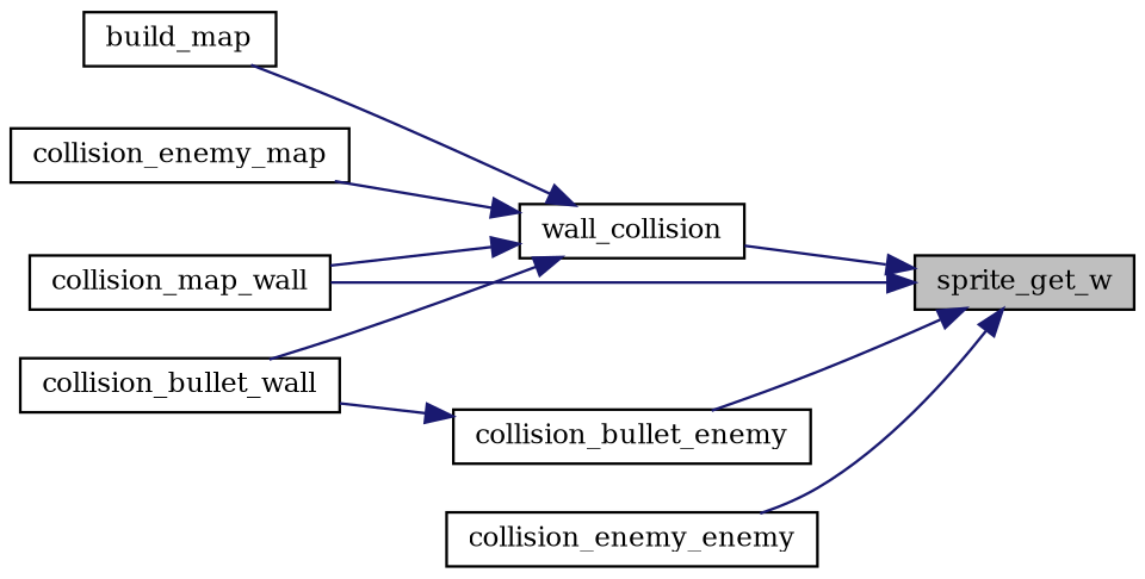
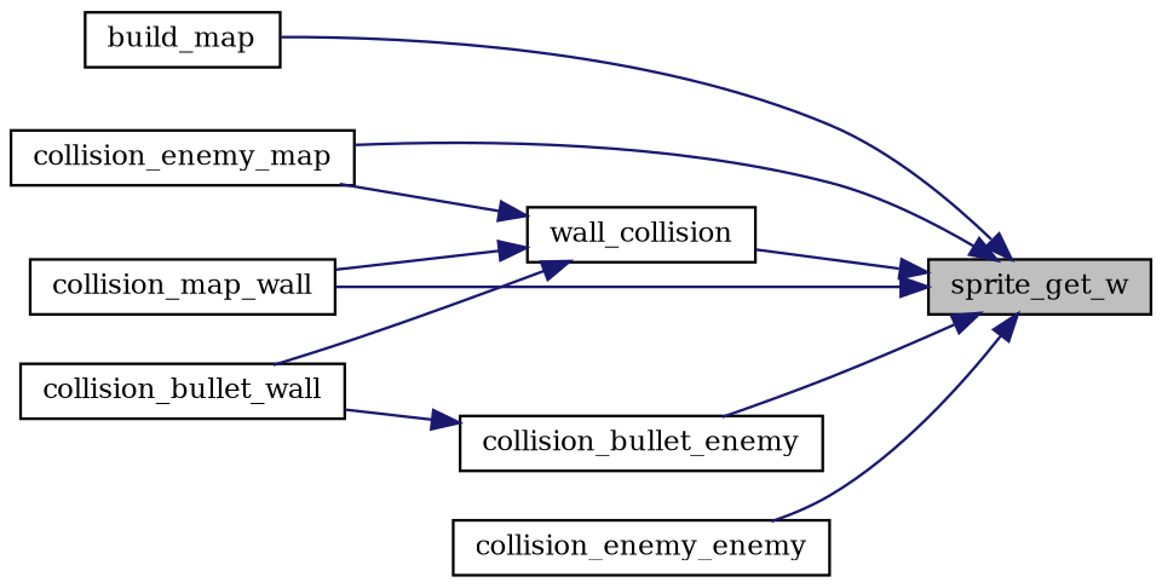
  digraph {
    fontname="DejaVu Serif"
    rankdir=RL
    node [color=black fillcolor=white fontname="DejaVu Serif" fontsize=10 shape=record style=filled]
    edge [color=midnightblue dir=back fontname="DejaVu Serif" fontsize=10 labelfontname=Helvetica labelfontsize=10 style=solid]
    n1 [fillcolor=grey75 fontcolor=black height=0.2 label=sprite_get_w width=0.4]
    n2 [height=0.2 label=build_map width=0.4]
    n3 [height=0.2 label=collision_bullet_enemy width=0.4]
    n4 [height=0.2 label=collision_enemy_map width=0.4]
    n5 [height=0.2 label=collision_enemy_enemy width=0.4]
    n6 [height=0.2 label=collision_map_wall width=0.4]
    n7 [height=0.2 label=wall_collision width=0.4]
    n8 [height=0.2 label=collision_bullet_wall width=0.4]
-   n7 -> n2
+   n1 -> n2
    n1 -> n3
+   n1 -> n4
    n1 -> n5
    n1 -> n6
    n1 -> n7
    n3 -> n8
    n7 -> n4
    n7 -> n6
    n7 -> n8
  }
